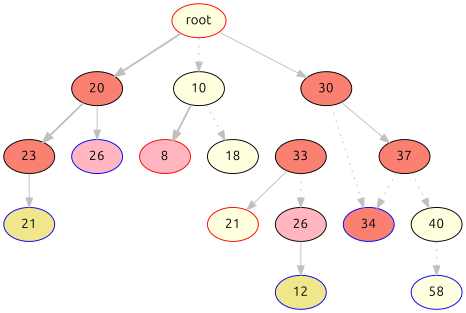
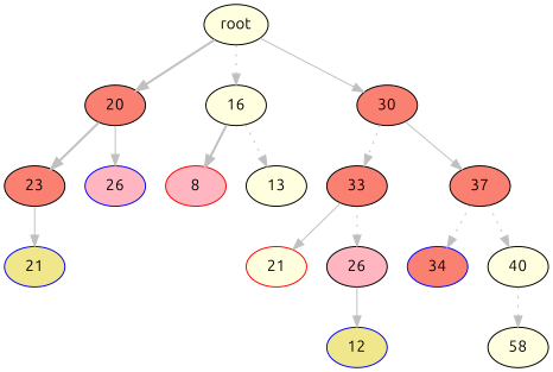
  digraph {
    fontname=Ubuntu
    ordering=out
    node [color=black fillcolor=salmon fontname=Ubuntu style=filled]
    edge [color=grey fontname=Ubuntu style=dotted]
    n1 [label=20]
    n2 [label=23]
    n3 [color=blue fillcolor=lightpink label=26]
    n4 [color=blue fillcolor=khaki label=21]
-   n5 [fillcolor=lightyellow label=10]
+   n5 [fillcolor=lightyellow label=16]
    n6 [color=red fillcolor=lightpink label=8]
-   n7 [fillcolor=lightyellow label=18]
+   n7 [fillcolor=lightyellow label=13]
    n8 [label=30]
    n9 [label=33]
    n10 [label=37]
    n11 [color=red fillcolor=lightyellow label=21]
    n12 [fillcolor=lightpink label=26]
    n13 [color=blue label=34]
    n14 [fillcolor=lightyellow label=40]
    n15 [color=blue fillcolor=khaki label=12]
-   n16 [color=blue fillcolor=lightyellow label=58]
-   root [color=red fillcolor=lightyellow]
+   n16 [fillcolor=lightyellow label=58]
+   root [fillcolor=lightyellow]
    n1 -> n2 [style=bold]
    n1 -> n3 [style=solid]
    n2 -> n4 [style=solid]
    n5 -> n6 [style=bold]
    n5 -> n7
-   n8 -> n13
+   n8 -> n9
    n8 -> n10 [style=solid]
    n9 -> n11 [style=solid]
    n9 -> n12
    n10 -> n13
    n10 -> n14
    n12 -> n15 [style=solid]
    n14 -> n16
    root -> n1 [style=bold]
    root -> n5
    root -> n8 [style=solid]
  }
